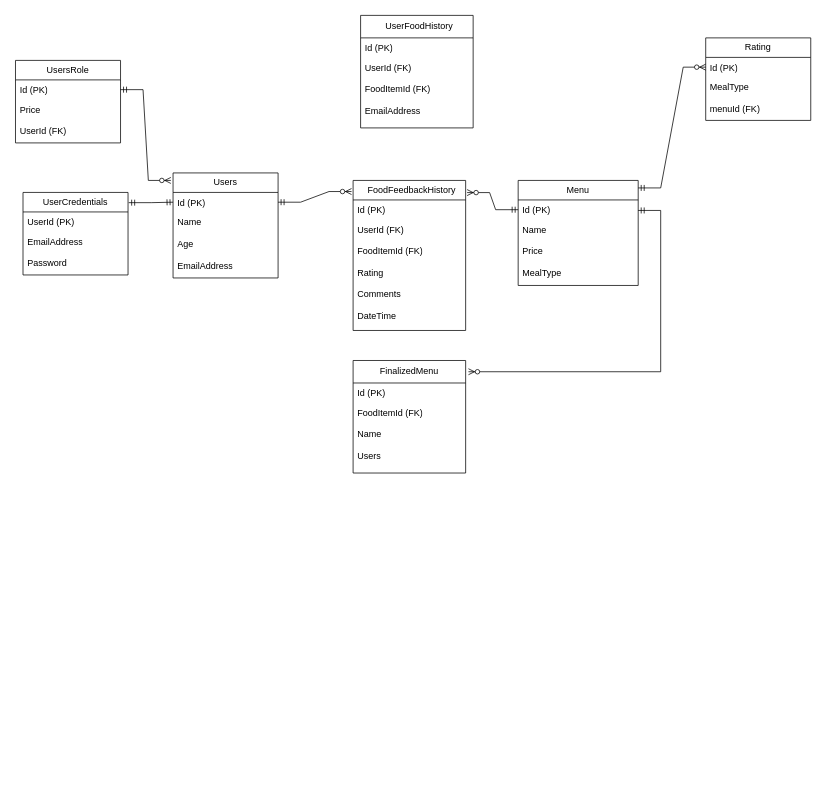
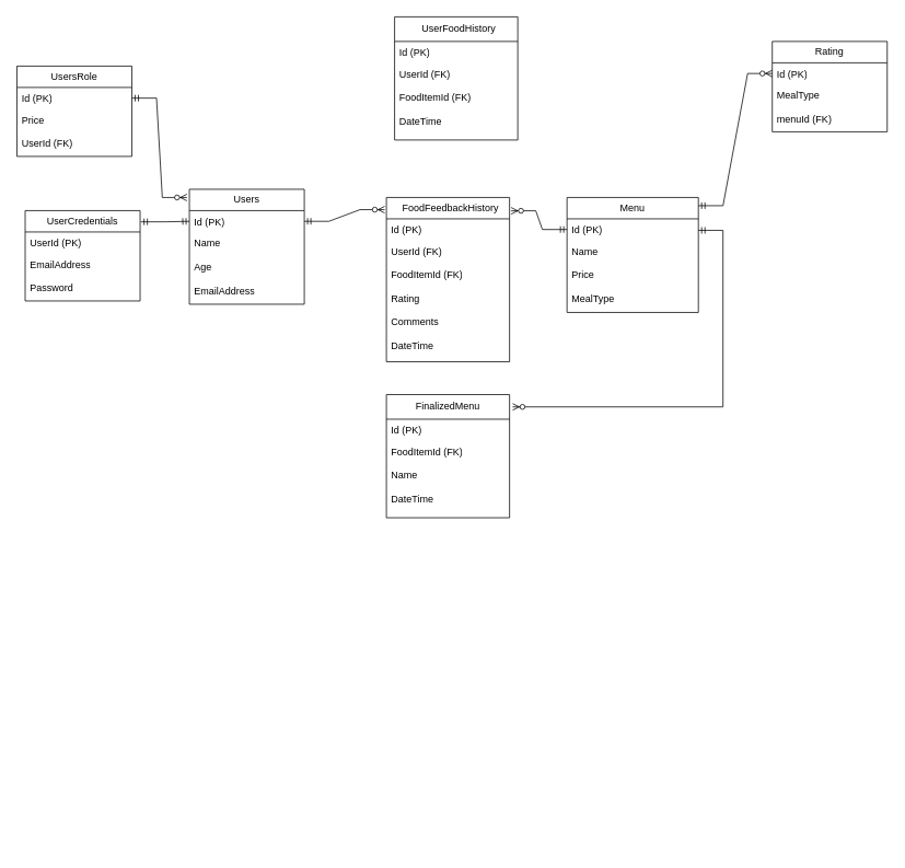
  <mxCell id="0" />
  <mxCell id="1" parent="0" />
  <mxCell id="2" value="Users" style="swimlane;fontStyle=0;childLayout=stackLayout;horizontal=1;startSize=26;fillColor=none;horizontalStack=0;resizeParent=1;resizeParentMax=0;resizeLast=0;collapsible=1;marginBottom=0;whiteSpace=wrap;html=1;" parent="1" vertex="1"><mxGeometry x="230" y="230" width="140" height="140" as="geometry" /></mxCell>
  <mxCell id="3" value="Id (PK)" style="text;strokeColor=none;fillColor=none;align=left;verticalAlign=top;spacingLeft=4;spacingRight=4;overflow=hidden;rotatable=0;points=[[0,0.5],[1,0.5]];portConstraint=eastwest;whiteSpace=wrap;html=1;" parent="2" vertex="1"><mxGeometry y="26" width="140" height="26" as="geometry" /></mxCell>
  <mxCell id="4" value="&lt;div&gt;&lt;span style=&quot;background-color: initial;&quot;&gt;Name&lt;/span&gt;&lt;br&gt;&lt;/div&gt;&lt;div&gt;&lt;span style=&quot;background-color: initial;&quot;&gt;&lt;br&gt;&lt;/span&gt;&lt;/div&gt;&lt;div&gt;Age&lt;/div&gt;&lt;div&gt;&lt;br&gt;&lt;/div&gt;&lt;div&gt;EmailAddress&lt;/div&gt;&lt;div&gt;&lt;br&gt;&lt;/div&gt;" style="text;strokeColor=none;fillColor=none;align=left;verticalAlign=top;spacingLeft=4;spacingRight=4;overflow=hidden;rotatable=0;points=[[0,0.5],[1,0.5]];portConstraint=eastwest;whiteSpace=wrap;html=1;" parent="2" vertex="1"><mxGeometry y="52" width="140" height="88" as="geometry" /></mxCell>
  <mxCell id="5" value="UserCredentials" style="swimlane;fontStyle=0;childLayout=stackLayout;horizontal=1;startSize=26;fillColor=none;horizontalStack=0;resizeParent=1;resizeParentMax=0;resizeLast=0;collapsible=1;marginBottom=0;whiteSpace=wrap;html=1;" parent="1" vertex="1"><mxGeometry x="30" y="256" width="140" height="110" as="geometry" /></mxCell>
  <mxCell id="6" value="UserId (PK)" style="text;strokeColor=none;fillColor=none;align=left;verticalAlign=top;spacingLeft=4;spacingRight=4;overflow=hidden;rotatable=0;points=[[0,0.5],[1,0.5]];portConstraint=eastwest;whiteSpace=wrap;html=1;" parent="5" vertex="1"><mxGeometry y="26" width="140" height="26" as="geometry" /></mxCell>
  <mxCell id="7" value="&lt;div&gt;EmailAddress&lt;/div&gt;&lt;div&gt;&lt;br&gt;&lt;/div&gt;&lt;div&gt;Password&lt;/div&gt;" style="text;strokeColor=none;fillColor=none;align=left;verticalAlign=top;spacingLeft=4;spacingRight=4;overflow=hidden;rotatable=0;points=[[0,0.5],[1,0.5]];portConstraint=eastwest;whiteSpace=wrap;html=1;" parent="5" vertex="1"><mxGeometry y="52" width="140" height="58" as="geometry" /></mxCell>
  <mxCell id="8" value="&amp;nbsp; FoodFeedbackHistory" style="swimlane;fontStyle=0;childLayout=stackLayout;horizontal=1;startSize=26;fillColor=none;horizontalStack=0;resizeParent=1;resizeParentMax=0;resizeLast=0;collapsible=1;marginBottom=0;whiteSpace=wrap;html=1;" parent="1" vertex="1"><mxGeometry x="470" y="240" width="150" height="200" as="geometry" /></mxCell>
  <mxCell id="9" value="Id (PK)" style="text;strokeColor=none;fillColor=none;align=left;verticalAlign=top;spacingLeft=4;spacingRight=4;overflow=hidden;rotatable=0;points=[[0,0.5],[1,0.5]];portConstraint=eastwest;whiteSpace=wrap;html=1;" parent="8" vertex="1"><mxGeometry y="26" width="150" height="26" as="geometry" /></mxCell>
  <mxCell id="10" value="&lt;div&gt;UserId (FK)&lt;/div&gt;&lt;div&gt;&lt;br&gt;&lt;/div&gt;&lt;div&gt;FoodItemId (FK)&lt;/div&gt;&lt;div&gt;&lt;br&gt;&lt;/div&gt;&lt;div&gt;Rating&lt;br&gt;&lt;br&gt;Comments&lt;br&gt;&lt;br&gt;DateTime&lt;/div&gt;" style="text;strokeColor=none;fillColor=none;align=left;verticalAlign=top;spacingLeft=4;spacingRight=4;overflow=hidden;rotatable=0;points=[[0,0.5],[1,0.5]];portConstraint=eastwest;whiteSpace=wrap;html=1;" parent="8" vertex="1"><mxGeometry y="52" width="150" height="148" as="geometry" /></mxCell>
  <mxCell id="11" value="Menu" style="swimlane;fontStyle=0;childLayout=stackLayout;horizontal=1;startSize=26;fillColor=none;horizontalStack=0;resizeParent=1;resizeParentMax=0;resizeLast=0;collapsible=1;marginBottom=0;whiteSpace=wrap;html=1;" parent="1" vertex="1"><mxGeometry x="690" y="240" width="160" height="140" as="geometry" /></mxCell>
  <mxCell id="12" value="Id (PK)" style="text;strokeColor=none;fillColor=none;align=left;verticalAlign=top;spacingLeft=4;spacingRight=4;overflow=hidden;rotatable=0;points=[[0,0.5],[1,0.5]];portConstraint=eastwest;whiteSpace=wrap;html=1;" parent="11" vertex="1"><mxGeometry y="26" width="160" height="26" as="geometry" /></mxCell>
  <mxCell id="13" value="&lt;div&gt;&lt;span style=&quot;background-color: initial;&quot;&gt;Name&lt;/span&gt;&lt;br&gt;&lt;/div&gt;&lt;div&gt;&lt;br&gt;&lt;/div&gt;&lt;div&gt;Price&lt;br&gt;&lt;br&gt;&lt;/div&gt;&lt;div&gt;&lt;div&gt;&lt;span style=&quot;background-color: initial;&quot;&gt;MealType&lt;/span&gt;&lt;br&gt;&lt;/div&gt;&lt;div&gt;&lt;br&gt;&lt;/div&gt;&lt;/div&gt;" style="text;strokeColor=none;fillColor=none;align=left;verticalAlign=top;spacingLeft=4;spacingRight=4;overflow=hidden;rotatable=0;points=[[0,0.5],[1,0.5]];portConstraint=eastwest;whiteSpace=wrap;html=1;" parent="11" vertex="1"><mxGeometry y="52" width="160" height="88" as="geometry" /></mxCell>
  <mxCell id="14" value="" style="edgeStyle=entityRelationEdgeStyle;fontSize=12;html=1;endArrow=ERmandOne;startArrow=ERmandOne;rounded=0;exitX=1.006;exitY=0.124;exitDx=0;exitDy=0;exitPerimeter=0;entryX=0;entryY=0.5;entryDx=0;entryDy=0;" parent="1" source="5" target="3" edge="1"><mxGeometry width="100" height="100" relative="1" as="geometry"><mxPoint x="140" y="269.02" as="sourcePoint" /><mxPoint x="226" y="279" as="targetPoint" /></mxGeometry></mxCell>
  <mxCell id="15" value="" style="edgeStyle=entityRelationEdgeStyle;fontSize=12;html=1;endArrow=ERzeroToMany;startArrow=ERmandOne;rounded=0;exitX=1;exitY=0.5;exitDx=0;exitDy=0;entryX=-0.014;entryY=0.074;entryDx=0;entryDy=0;entryPerimeter=0;" parent="1" source="3" target="8" edge="1"><mxGeometry width="100" height="100" relative="1" as="geometry"><mxPoint x="370" y="260.94" as="sourcePoint" /><mxPoint x="466.08" y="260" as="targetPoint" /><Array as="points"><mxPoint x="219.02" y="1034.96" /><mxPoint x="466.02" y="537.96" /><mxPoint x="479.02" y="597.96" /></Array></mxGeometry></mxCell>
  <mxCell id="16" value="" style="edgeStyle=entityRelationEdgeStyle;fontSize=12;html=1;endArrow=ERzeroToMany;startArrow=ERmandOne;rounded=0;entryX=1.013;entryY=0.081;entryDx=0;entryDy=0;entryPerimeter=0;exitX=0;exitY=0.5;exitDx=0;exitDy=0;" parent="1" source="12" target="8" edge="1"><mxGeometry width="100" height="100" relative="1" as="geometry"><mxPoint x="717.3" y="290.164" as="sourcePoint" /><mxPoint x="650" y="290" as="targetPoint" /></mxGeometry></mxCell>
  <mxCell id="17" value="&amp;nbsp; UserFoodHistory" style="swimlane;fontStyle=0;childLayout=stackLayout;horizontal=1;startSize=30;fillColor=none;horizontalStack=0;resizeParent=1;resizeParentMax=0;resizeLast=0;collapsible=1;marginBottom=0;whiteSpace=wrap;html=1;" parent="1" vertex="1"><mxGeometry x="480" y="20" width="150" height="150" as="geometry" /></mxCell>
  <mxCell id="18" value="Id (PK)" style="text;strokeColor=none;fillColor=none;align=left;verticalAlign=top;spacingLeft=4;spacingRight=4;overflow=hidden;rotatable=0;points=[[0,0.5],[1,0.5]];portConstraint=eastwest;whiteSpace=wrap;html=1;" parent="17" vertex="1"><mxGeometry y="30" width="150" height="26" as="geometry" /></mxCell>
- <mxCell id="19" value="&lt;div&gt;UserId (FK)&lt;/div&gt;&lt;div&gt;&lt;br&gt;&lt;/div&gt;&lt;div&gt;FoodItemId (FK)&lt;/div&gt;&lt;div&gt;&lt;br&gt;EmailAddress&lt;/div&gt;" style="text;strokeColor=none;fillColor=none;align=left;verticalAlign=top;spacingLeft=4;spacingRight=4;overflow=hidden;rotatable=0;points=[[0,0.5],[1,0.5]];portConstraint=eastwest;whiteSpace=wrap;html=1;" parent="17" vertex="1"><mxGeometry y="56" width="150" height="94" as="geometry" /></mxCell>
+ <mxCell id="19" value="&lt;div&gt;UserId (FK)&lt;/div&gt;&lt;div&gt;&lt;br&gt;&lt;/div&gt;&lt;div&gt;FoodItemId (FK)&lt;/div&gt;&lt;div&gt;&lt;br&gt;DateTime&lt;/div&gt;" style="text;strokeColor=none;fillColor=none;align=left;verticalAlign=top;spacingLeft=4;spacingRight=4;overflow=hidden;rotatable=0;points=[[0,0.5],[1,0.5]];portConstraint=eastwest;whiteSpace=wrap;html=1;" parent="17" vertex="1"><mxGeometry y="56" width="150" height="94" as="geometry" /></mxCell>
  <mxCell id="20" value="FinalizedMenu" style="swimlane;fontStyle=0;childLayout=stackLayout;horizontal=1;startSize=30;fillColor=none;horizontalStack=0;resizeParent=1;resizeParentMax=0;resizeLast=0;collapsible=1;marginBottom=0;whiteSpace=wrap;html=1;" parent="1" vertex="1"><mxGeometry x="470" y="480" width="150" height="150" as="geometry" /></mxCell>
  <mxCell id="21" value="Id (PK)" style="text;strokeColor=none;fillColor=none;align=left;verticalAlign=top;spacingLeft=4;spacingRight=4;overflow=hidden;rotatable=0;points=[[0,0.5],[1,0.5]];portConstraint=eastwest;whiteSpace=wrap;html=1;" parent="20" vertex="1"><mxGeometry y="30" width="150" height="26" as="geometry" /></mxCell>
- <mxCell id="22" value="&lt;div&gt;&lt;span style=&quot;background-color: initial;&quot;&gt;FoodItemId (FK)&lt;/span&gt;&lt;br&gt;&lt;/div&gt;&lt;div&gt;&lt;br&gt;Name&lt;br&gt;&lt;br&gt;Users&lt;br&gt;&lt;br&gt;&lt;br&gt;&lt;/div&gt;" style="text;strokeColor=none;fillColor=none;align=left;verticalAlign=top;spacingLeft=4;spacingRight=4;overflow=hidden;rotatable=0;points=[[0,0.5],[1,0.5]];portConstraint=eastwest;whiteSpace=wrap;html=1;" parent="20" vertex="1"><mxGeometry y="56" width="150" height="94" as="geometry" /></mxCell>
+ <mxCell id="22" value="&lt;div&gt;&lt;span style=&quot;background-color: initial;&quot;&gt;FoodItemId (FK)&lt;/span&gt;&lt;br&gt;&lt;/div&gt;&lt;div&gt;&lt;br&gt;Name&lt;br&gt;&lt;br&gt;DateTime&lt;br&gt;&lt;br&gt;&lt;br&gt;&lt;/div&gt;" style="text;strokeColor=none;fillColor=none;align=left;verticalAlign=top;spacingLeft=4;spacingRight=4;overflow=hidden;rotatable=0;points=[[0,0.5],[1,0.5]];portConstraint=eastwest;whiteSpace=wrap;html=1;" parent="20" vertex="1"><mxGeometry y="56" width="150" height="94" as="geometry" /></mxCell>
  <mxCell id="23" value="" style="edgeStyle=entityRelationEdgeStyle;fontSize=12;html=1;endArrow=ERzeroToMany;startArrow=ERmandOne;rounded=0;entryX=1.025;entryY=0.1;entryDx=0;entryDy=0;entryPerimeter=0;" parent="1" target="20" edge="1"><mxGeometry width="100" height="100" relative="1" as="geometry"><mxPoint x="850" y="280" as="sourcePoint" /><mxPoint x="950" y="180" as="targetPoint" /></mxGeometry></mxCell>
  <mxCell id="24" value="UsersRole" style="swimlane;fontStyle=0;childLayout=stackLayout;horizontal=1;startSize=26;fillColor=none;horizontalStack=0;resizeParent=1;resizeParentMax=0;resizeLast=0;collapsible=1;marginBottom=0;whiteSpace=wrap;html=1;" vertex="1" parent="1"><mxGeometry x="20" y="80" width="140" height="110" as="geometry" /></mxCell>
  <mxCell id="25" value="Id (PK)" style="text;strokeColor=none;fillColor=none;align=left;verticalAlign=top;spacingLeft=4;spacingRight=4;overflow=hidden;rotatable=0;points=[[0,0.5],[1,0.5]];portConstraint=eastwest;whiteSpace=wrap;html=1;" vertex="1" parent="24"><mxGeometry y="26" width="140" height="26" as="geometry" /></mxCell>
  <mxCell id="26" value="&lt;div&gt;&lt;span style=&quot;background-color: initial;&quot;&gt;Price&amp;nbsp;&lt;/span&gt;&lt;br&gt;&lt;/div&gt;&lt;div&gt;&lt;br&gt;&lt;div&gt;UserId (FK)&lt;/div&gt;&lt;/div&gt;&lt;div&gt;&lt;br&gt;&lt;/div&gt;" style="text;strokeColor=none;fillColor=none;align=left;verticalAlign=top;spacingLeft=4;spacingRight=4;overflow=hidden;rotatable=0;points=[[0,0.5],[1,0.5]];portConstraint=eastwest;whiteSpace=wrap;html=1;" vertex="1" parent="24"><mxGeometry y="52" width="140" height="58" as="geometry" /></mxCell>
  <mxCell id="27" value="" style="edgeStyle=entityRelationEdgeStyle;fontSize=12;html=1;endArrow=ERzeroToMany;startArrow=ERmandOne;rounded=0;entryX=-0.021;entryY=0.071;entryDx=0;entryDy=0;entryPerimeter=0;exitX=1;exitY=0.5;exitDx=0;exitDy=0;" edge="1" parent="1" source="25"><mxGeometry width="100" height="100" relative="1" as="geometry"><mxPoint x="230" y="69.06" as="sourcePoint" /><mxPoint x="227.06" y="240" as="targetPoint" /></mxGeometry></mxCell>
  <mxCell id="28" value="Rating" style="swimlane;fontStyle=0;childLayout=stackLayout;horizontal=1;startSize=26;fillColor=none;horizontalStack=0;resizeParent=1;resizeParentMax=0;resizeLast=0;collapsible=1;marginBottom=0;whiteSpace=wrap;html=1;" vertex="1" parent="1"><mxGeometry x="940" y="50" width="140" height="110" as="geometry" /></mxCell>
  <mxCell id="29" value="Id (PK)" style="text;strokeColor=none;fillColor=none;align=left;verticalAlign=top;spacingLeft=4;spacingRight=4;overflow=hidden;rotatable=0;points=[[0,0.5],[1,0.5]];portConstraint=eastwest;whiteSpace=wrap;html=1;" vertex="1" parent="28"><mxGeometry y="26" width="140" height="26" as="geometry" /></mxCell>
  <mxCell id="30" value="&lt;div&gt;&lt;span style=&quot;background-color: initial;&quot;&gt;MealType&amp;nbsp;&lt;/span&gt;&lt;br&gt;&lt;/div&gt;&lt;div&gt;&lt;br&gt;&lt;div&gt;menuId (FK)&lt;/div&gt;&lt;/div&gt;&lt;div&gt;&lt;br&gt;&lt;/div&gt;" style="text;strokeColor=none;fillColor=none;align=left;verticalAlign=top;spacingLeft=4;spacingRight=4;overflow=hidden;rotatable=0;points=[[0,0.5],[1,0.5]];portConstraint=eastwest;whiteSpace=wrap;html=1;" vertex="1" parent="28"><mxGeometry y="52" width="140" height="58" as="geometry" /></mxCell>
  <mxCell id="31" value="" style="edgeStyle=entityRelationEdgeStyle;fontSize=12;html=1;endArrow=ERzeroToMany;startArrow=ERmandOne;rounded=0;entryX=0;entryY=0.5;entryDx=0;entryDy=0;" edge="1" parent="1" target="29"><mxGeometry width="100" height="100" relative="1" as="geometry"><mxPoint x="850" y="250" as="sourcePoint" /><mxPoint x="950" y="150" as="targetPoint" /></mxGeometry></mxCell>
